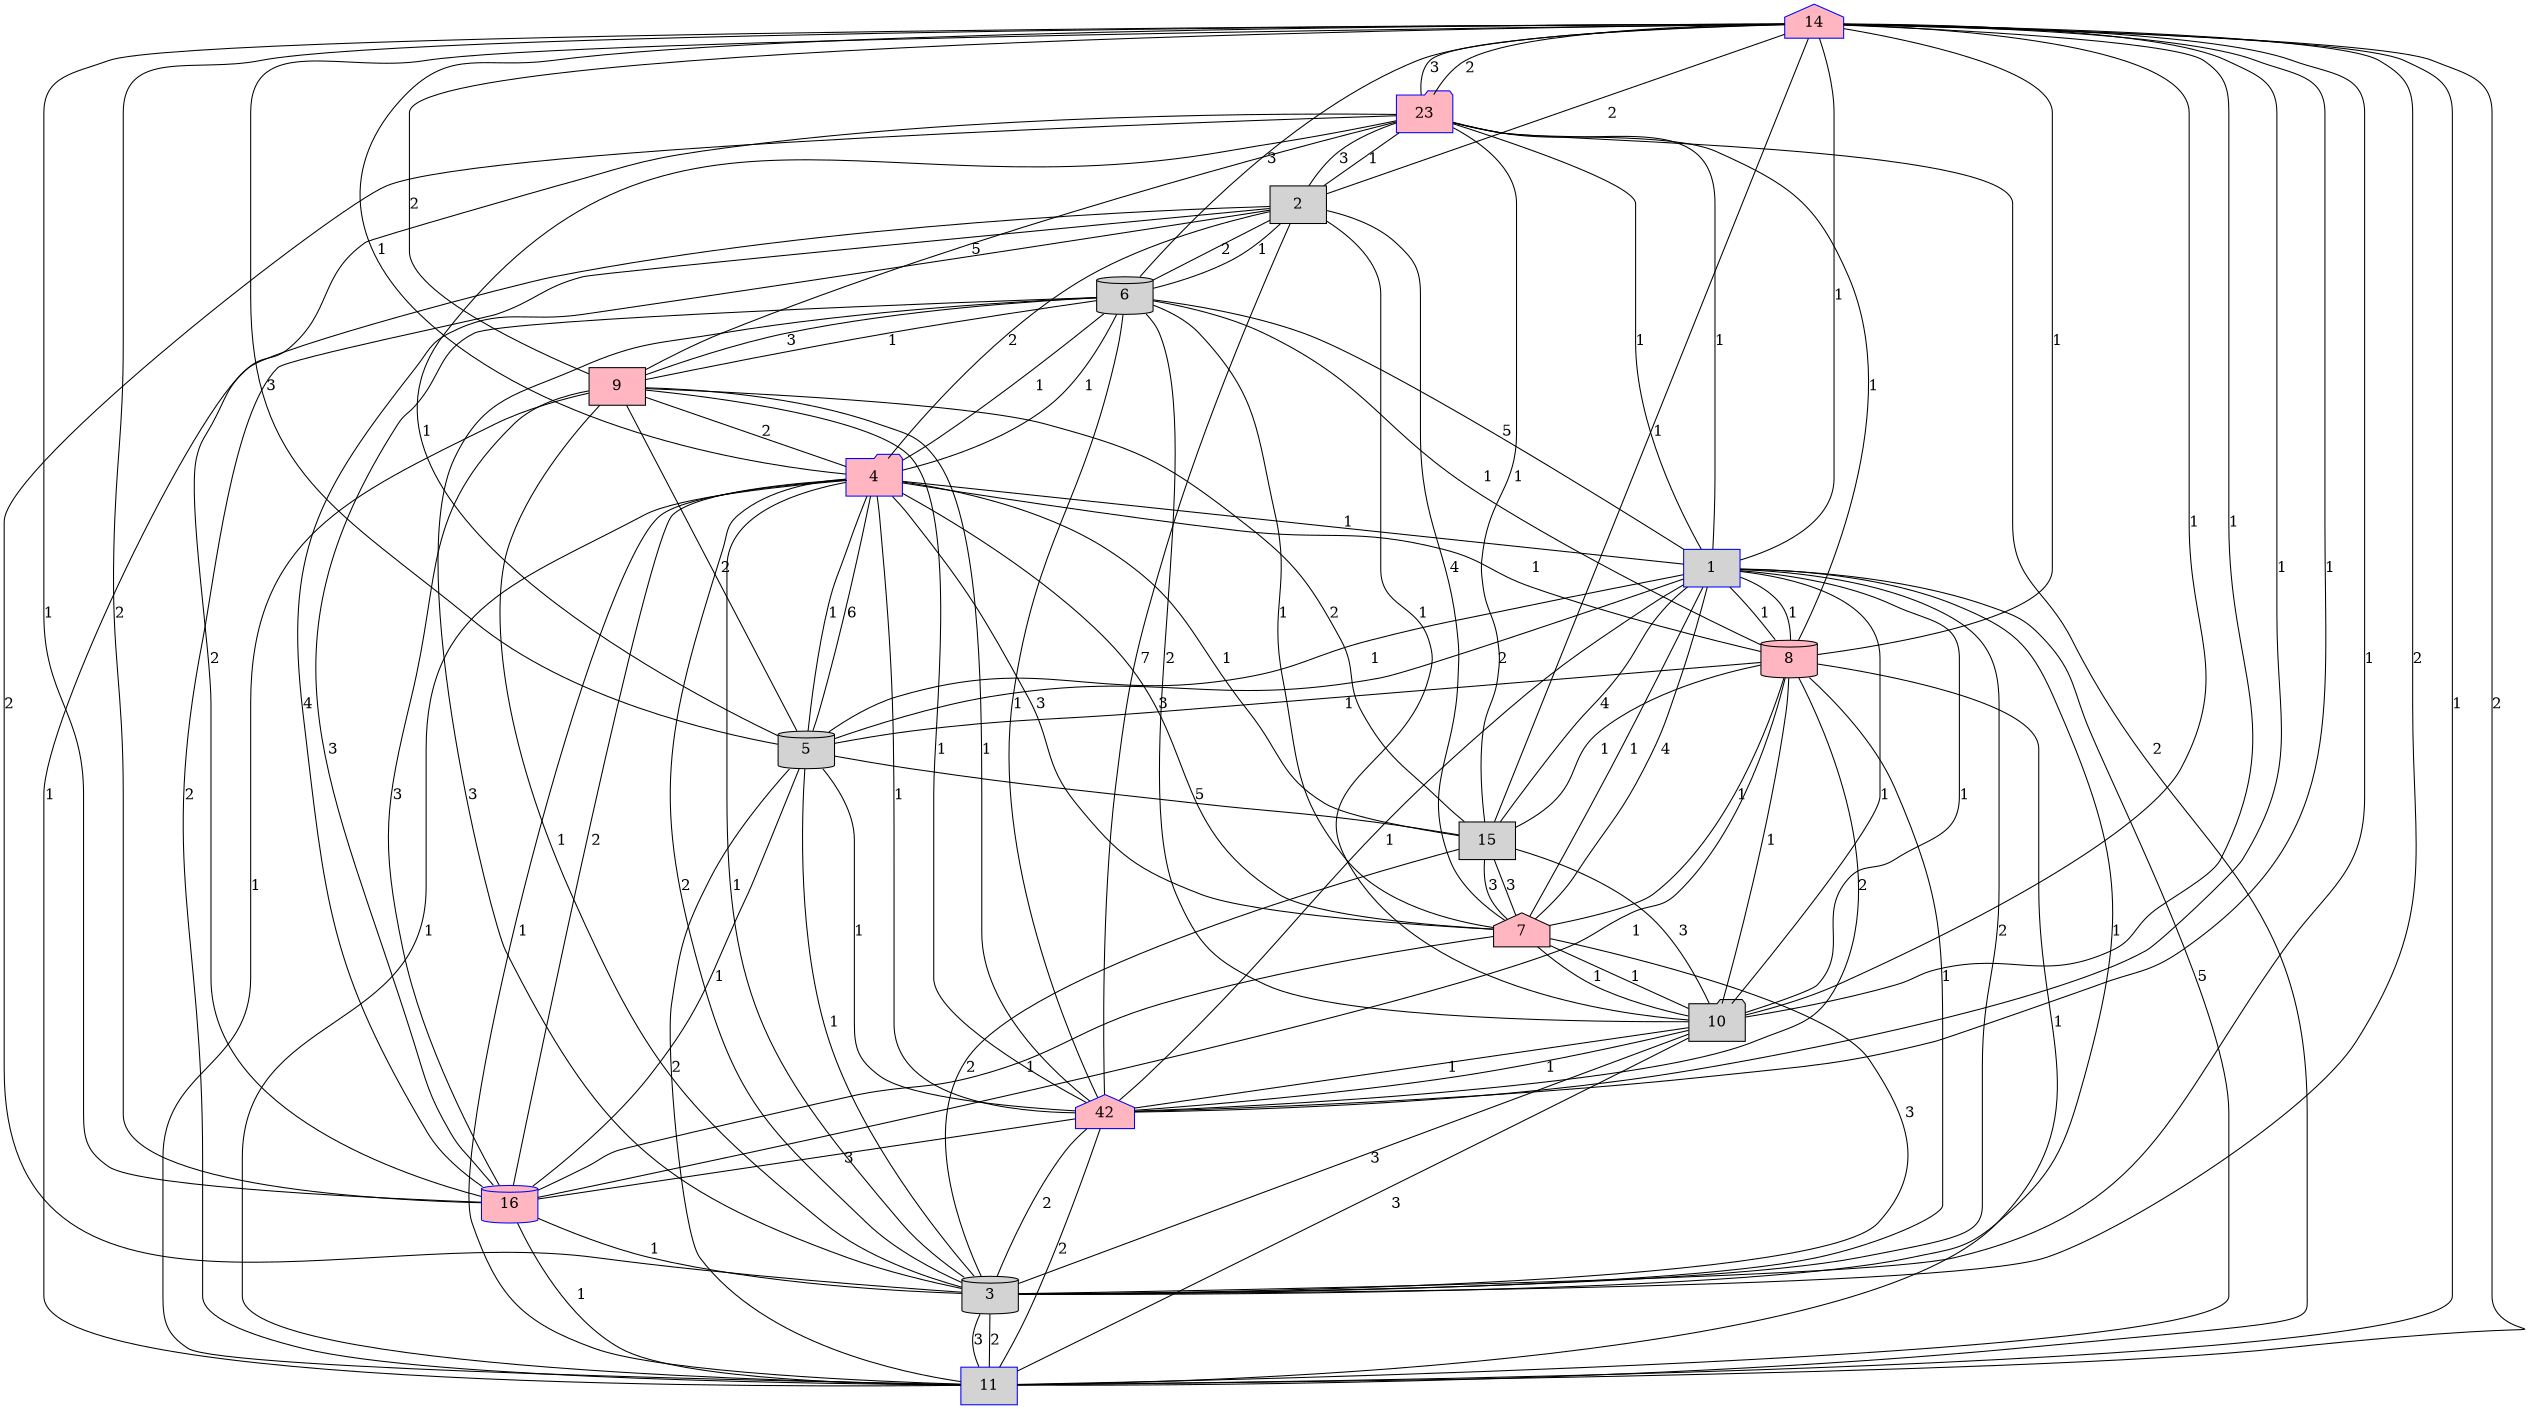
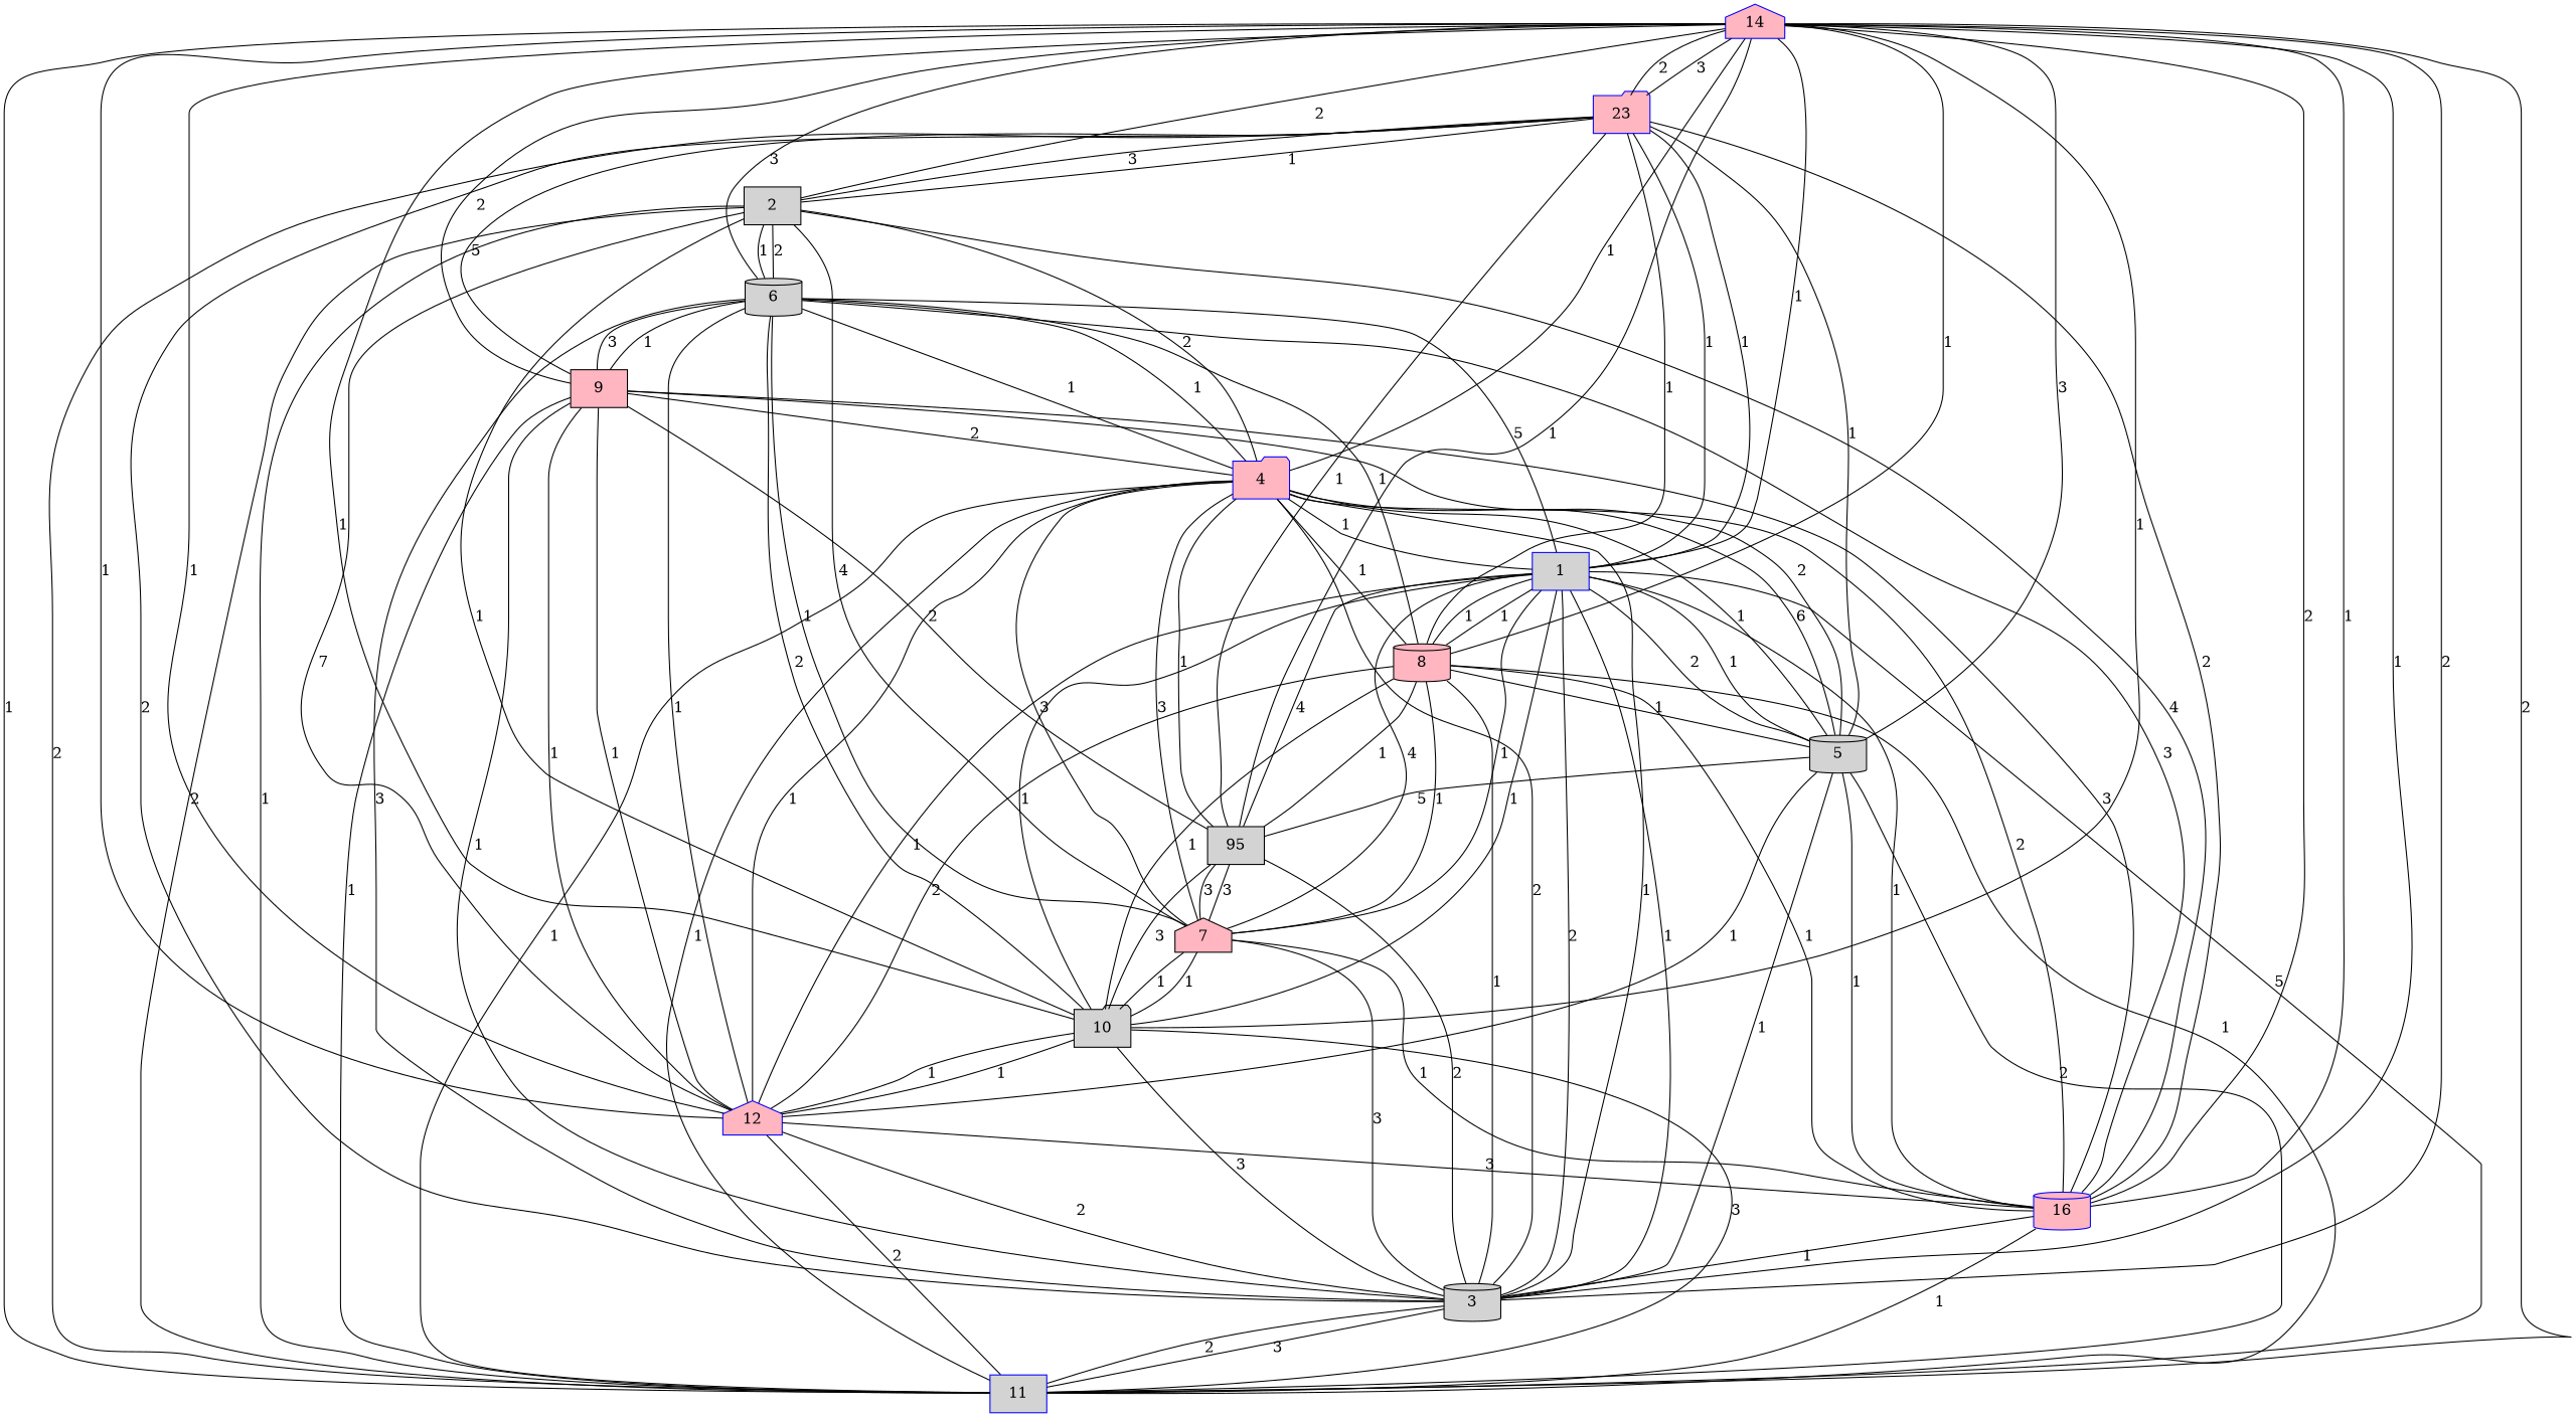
  graph {
    node [color=black fillcolor=lightpink shape=box style=filled]
    14 [color=blue shape=house]
-   15 [fillcolor=lightgrey]
+   15 [fillcolor=lightgrey label=95]
    7 [shape=house]
    n4 [color=blue label=23 shape=folder]
-   12 [color=blue shape=house label=42]
+   12 [color=blue shape=house]
    10 [fillcolor=lightgrey shape=folder]
    16 [color=blue shape=cylinder]
    3 [fillcolor=lightgrey shape=cylinder]
    11 [color=blue fillcolor=lightgrey]
    5 [fillcolor=lightgrey shape=cylinder]
    1 [color=blue fillcolor=lightgrey]
    4 [color=blue shape=folder]
    8 [shape=cylinder]
    2 [fillcolor=lightgrey]
    9
    6 [fillcolor=lightgrey shape=cylinder]
    14 -- n4 [label=3]
    14 -- 12 [label=1]
    14 -- 10 [label=1]
    14 -- 16 [label=1]
    14 -- 3 [label=2]
    14 -- 11 [label=1]
    14 -- 5 [label=3]
    15 -- 14 [label=1]
    15 -- 7 [label=3]
    15 -- n4 [label=1]
    7 -- 15 [label=3]
    7 -- 10 [label=1]
    7 -- 1 [label=1]
    7 -- 4 [label=3]
    7 -- 8 [label=1]
    n4 -- 14 [label=2]
    n4 -- 16 [label=2]
    n4 -- 1 [label=1]
    n4 -- 2 [label=1]
    12 -- 14 [label=1]
    12 -- 10 [label=1]
    12 -- 16 [label=3]
    12 -- 9 [label=1]
    10 -- 14 [label=1]
    10 -- 15 [label=3]
    10 -- 7 [label=1]
    10 -- 12 [label=1]
    10 -- 1 [label=1]
    16 -- 14 [label=2]
    16 -- 7 [label=1]
    16 -- 3 [label=1]
    16 -- 5 [label=1]
    3 -- 14 [label=1]
    3 -- 15 [label=2]
    3 -- 7 [label=3]
    3 -- n4 [label=2]
    3 -- 12 [label=2]
    3 -- 10 [label=3]
    3 -- 11 [label=3]
    3 -- 1 [label=2]
    3 -- 4 [label=1]
    3 -- 8 [label=1]
    3 -- 9 [label=1]
    3 -- 6 [label=3]
    11 -- 14 [label=2]
    11 -- n4 [label=2]
    11 -- 12 [label=2]
    11 -- 10 [label=3]
    11 -- 16 [label=1]
    11 -- 3 [label=2]
    11 -- 4 [label=1]
    11 -- 8 [label=1]
    11 -- 2 [label=1]
    11 -- 9 [label=1]
    5 -- 15 [label=5]
    5 -- n4 [label=1]
    5 -- 12 [label=1]
    5 -- 3 [label=1]
    5 -- 11 [label=2]
    5 -- 1 [label=1]
    5 -- 4 [label=6]
    5 -- 9 [label=2]
    1 -- 14 [label=1]
    1 -- 15 [label=4]
    1 -- 7 [label=4]
    1 -- n4 [label=1]
    1 -- 12 [label=1]
    1 -- 10 [label=1]
+   1 -- 16 [label=1]
    1 -- 3 [label=1]
    1 -- 11 [label=5]
    1 -- 5 [label=2]
    1 -- 8 [label=1]
    1 -- 6 [label=5]
    4 -- 14 [label=1]
    4 -- 15 [label=1]
    4 -- 7 [label=3]
    4 -- 12 [label=1]
    4 -- 16 [label=2]
    4 -- 3 [label=2]
    4 -- 11 [label=1]
    4 -- 5 [label=1]
    4 -- 1 [label=1]
    4 -- 6 [label=1]
    8 -- 14 [label=1]
    8 -- 15 [label=1]
    8 -- n4 [label=1]
    8 -- 12 [label=2]
    8 -- 10 [label=1]
    8 -- 16 [label=1]
    8 -- 5 [label=1]
    8 -- 1 [label=1]
    8 -- 4 [label=1]
    8 -- 6 [label=1]
    2 -- 14 [label=2]
    2 -- 7 [label=4]
    2 -- n4 [label=3]
    2 -- 12 [label=7]
    2 -- 10 [label=1]
    2 -- 16 [label=4]
    2 -- 11 [label=2]
    2 -- 4 [label=2]
    2 -- 6 [label=2]
    9 -- 14 [label=2]
    9 -- 15 [label=2]
    9 -- n4 [label=5]
    9 -- 12 [label=1]
    9 -- 16 [label=3]
    9 -- 4 [label=2]
    9 -- 6 [label=3]
    6 -- 14 [label=3]
    6 -- 7 [label=1]
    6 -- 12 [label=1]
    6 -- 10 [label=2]
    6 -- 16 [label=3]
    6 -- 4 [label=1]
    6 -- 2 [label=1]
    6 -- 9 [label=1]
  }
